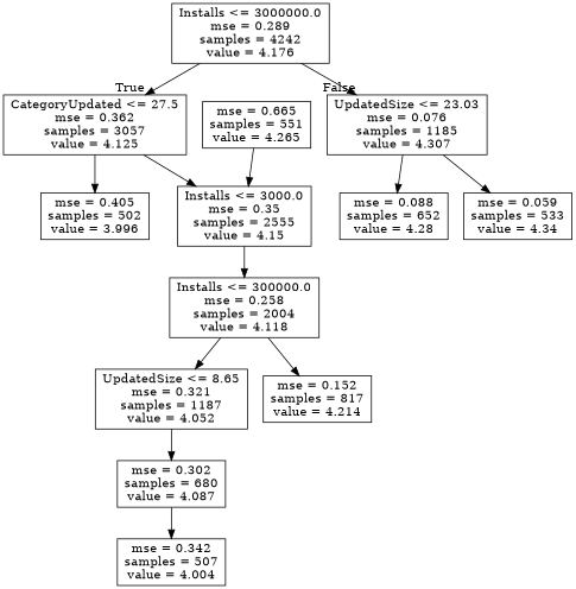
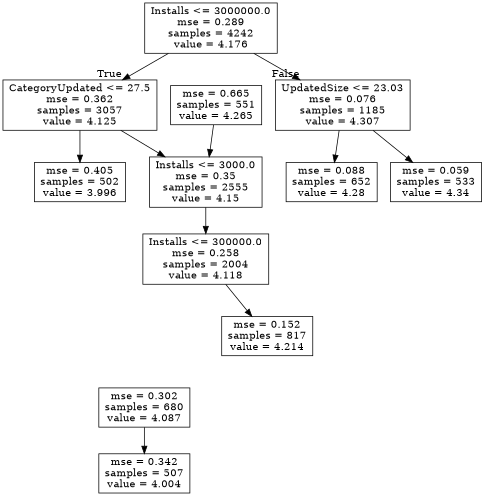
  digraph {
    node [shape=box]
    n1 [label="Installs <= 3000000.0\nmse = 0.289\nsamples = 4242\nvalue = 4.176"]
    n2 [label="CategoryUpdated <= 27.5\nmse = 0.362\nsamples = 3057\nvalue = 4.125"]
    n3 [label="UpdatedSize <= 23.03\nmse = 0.076\nsamples = 1185\nvalue = 4.307"]
    n4 [label="Installs <= 3000.0\nmse = 0.35\nsamples = 2555\nvalue = 4.15"]
    n5 [label="mse = 0.405\nsamples = 502\nvalue = 3.996"]
    n6 [label="mse = 0.088\nsamples = 652\nvalue = 4.28"]
    n7 [label="mse = 0.059\nsamples = 533\nvalue = 4.34"]
    n8 [label="Installs <= 300000.0\nmse = 0.258\nsamples = 2004\nvalue = 4.118"]
    n9 [label="mse = 0.665\nsamples = 551\nvalue = 4.265"]
-   n10 [label="UpdatedSize <= 8.65\nmse = 0.321\nsamples = 1187\nvalue = 4.052"]
    n11 [label="mse = 0.152\nsamples = 817\nvalue = 4.214"]
    n12 [label="mse = 0.302\nsamples = 680\nvalue = 4.087"]
    n13 [label="mse = 0.342\nsamples = 507\nvalue = 4.004"]
    n1 -> n2 [headlabel=True labelangle=45 labeldistance=2.5]
    n1 -> n3 [headlabel=False labelangle=-45 labeldistance=2.5]
    n2 -> n4
    n2 -> n5
    n3 -> n6
    n3 -> n7
    n4 -> n8
-   n8 -> n10
    n8 -> n11
    n9 -> n4
-   n10 -> n12
    n12 -> n13
  }
